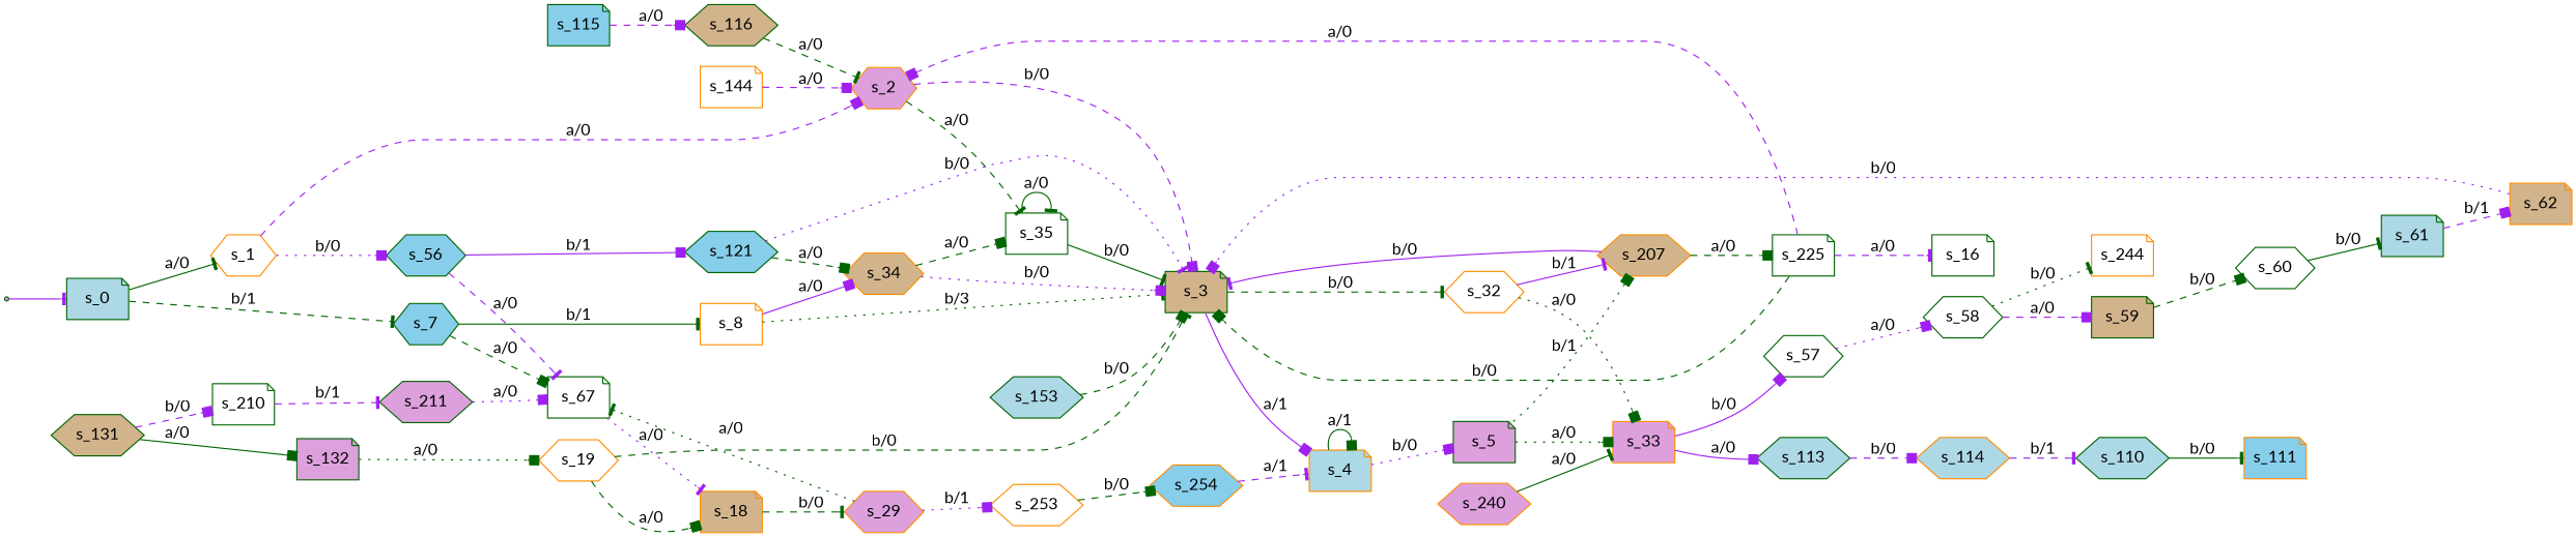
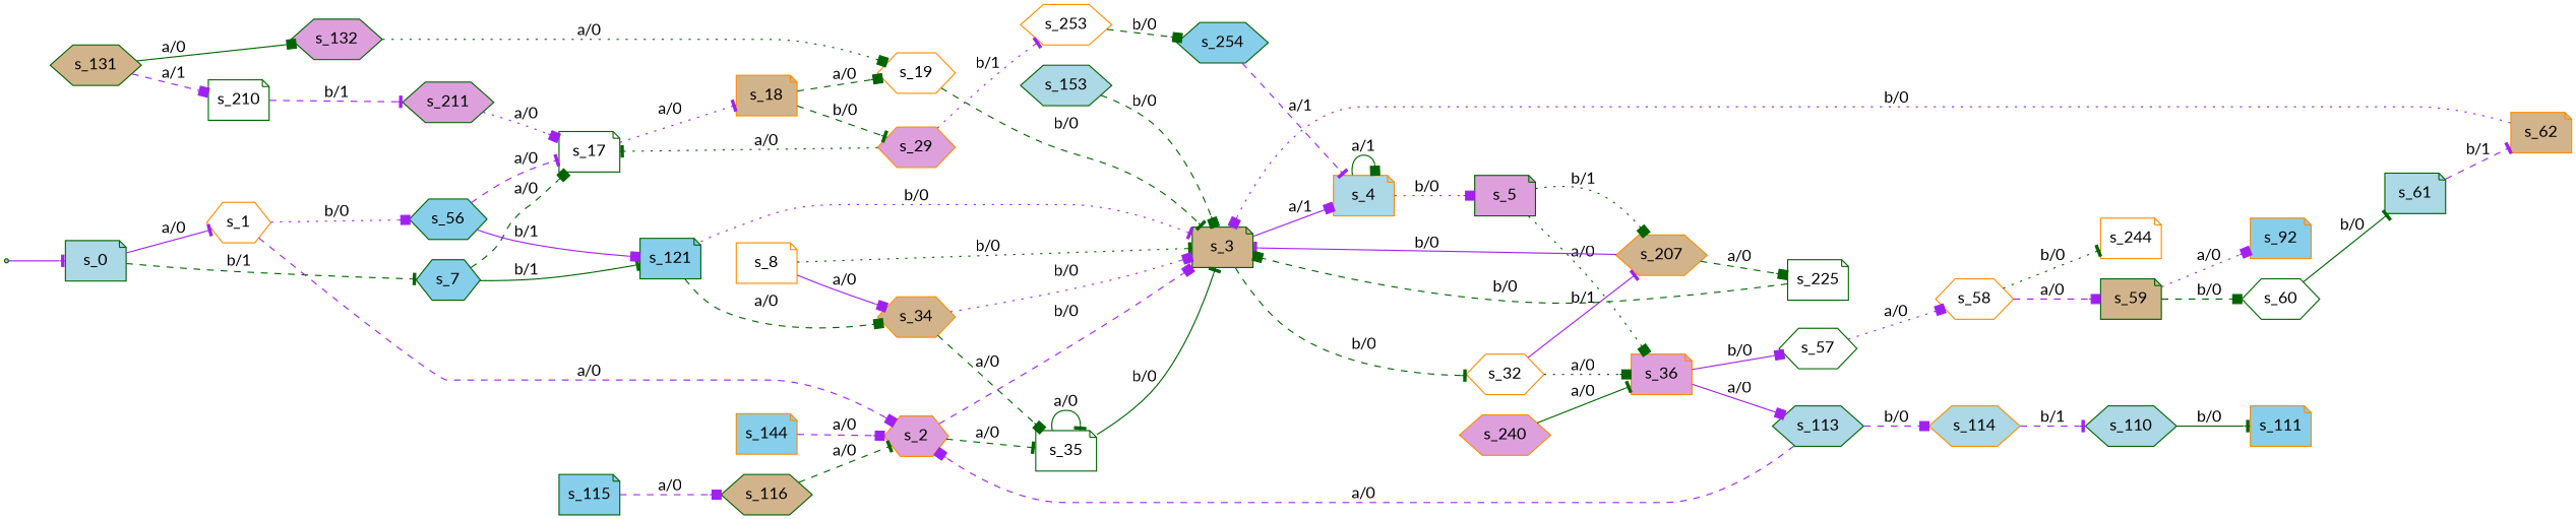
  digraph {
    fontname=Lato
    rankdir=LR
    node [color=darkgreen fillcolor=white fontname=Lato shape=hexagon style=filled]
    edge [arrowhead=box color=purple fontname=Lato style=dashed]
    s_0 [fillcolor=lightblue root=true shape=note]
    s_1 [color=darkorange]
    s_7 [fillcolor=skyblue]
    s_2 [color=darkorange fillcolor=plum]
    s_56 [fillcolor=skyblue]
-   s_17 [shape=note label=s_67]
+   s_17 [shape=note]
    s_8 [color=darkorange shape=note]
    s_3 [fillcolor=tan shape=note]
    s_35 [shape=note]
-   s_121 [fillcolor=skyblue]
+   s_121 [fillcolor=skyblue shape=note]
    s_4 [color=darkorange fillcolor=lightblue shape=note]
    s_32 [color=darkorange]
    s_5 [fillcolor=plum shape=note]
    s_207 [color=darkorange fillcolor=tan]
-   s_33 [color=darkorange fillcolor=plum shape=note]
+   s_33 [color=darkorange fillcolor=plum shape=note label=s_36]
    s_225 [shape=note]
    s_113 [fillcolor=lightblue]
    s_57
-   s_16 [shape=note]
    s_114 [color=darkorange fillcolor=lightblue]
-   s_58
+   s_58 [color=darkorange]
    s_110 [fillcolor=lightblue]
    s_59 [fillcolor=tan shape=note]
    s_244 [color=darkorange shape=note]
    s_60
+   s_92 [color=darkorange fillcolor=skyblue shape=note]
    s_61 [fillcolor=lightblue shape=note]
    s_62 [color=darkorange fillcolor=tan shape=note]
    s_131 [fillcolor=tan]
    s_210 [shape=note]
-   s_132 [fillcolor=plum shape=note]
+   s_132 [fillcolor=plum]
    s_153 [fillcolor=lightblue]
    s_211 [fillcolor=plum]
    s_19 [color=darkorange]
    s_18 [color=darkorange fillcolor=tan shape=note]
    s_29 [color=darkorange fillcolor=plum]
    s_253 [color=darkorange]
-   s_254 [color=darkorange fillcolor=skyblue]
+   s_254 [fillcolor=skyblue]
    s_111 [color=darkorange fillcolor=skyblue shape=note]
    s_115 [fillcolor=skyblue shape=note]
    s_116 [fillcolor=tan]
    s_34 [color=darkorange fillcolor=tan]
-   s_144 [color=darkorange shape=note]
+   s_144 [color=darkorange fillcolor=skyblue shape=note]
    s_240 [color=darkorange fillcolor=plum]
    qi [fillcolor=plum shape=point]
-   s_0 -> s_1 [arrowhead=tee color=darkgreen label="a/0" style=solid]
+   s_0 -> s_1 [arrowhead=tee label="a/0" style=solid]
    s_0 -> s_7 [arrowhead=tee color=darkgreen label="b/1"]
    s_1 -> s_2 [label="a/0"]
    s_1 -> s_56 [label="b/0" style=dotted]
    s_7 -> s_17 [color=darkgreen label="a/0"]
-   s_7 -> s_8 [arrowhead=tee color=darkgreen label="b/1" style=solid]
+   s_7 -> s_121 [arrowhead=tee color=darkgreen label="b/1" style=solid]
    s_2 -> s_3 [label="b/0"]
    s_2 -> s_35 [arrowhead=tee color=darkgreen label="a/0"]
    s_56 -> s_17 [arrowhead=tee label="a/0"]
    s_56 -> s_121 [label="b/1" style=solid]
    s_17 -> s_18 [arrowhead=tee label="a/0" style=dotted]
-   s_8 -> s_3 [arrowhead=tee color=darkgreen label="b/3" style=dotted]
+   s_8 -> s_3 [arrowhead=tee color=darkgreen label="b/0" style=dotted]
    s_8 -> s_34 [label="a/0" style=solid]
    s_3 -> s_4 [label="a/1" style=solid]
    s_3 -> s_32 [arrowhead=tee color=darkgreen label="b/0"]
    s_35 -> s_3 [arrowhead=tee color=darkgreen label="b/0" style=solid]
    s_35 -> s_35 [arrowhead=tee color=darkgreen label="a/0" style=solid]
    s_121 -> s_3 [arrowhead=tee label="b/0" style=dotted]
    s_121 -> s_34 [color=darkgreen label="a/0"]
    s_4 -> s_4 [color=darkgreen label="a/1" style=solid]
    s_4 -> s_5 [label="b/0" style=dotted]
    s_32 -> s_207 [arrowhead=tee label="b/1" style=solid]
    s_32 -> s_33 [color=darkgreen label="a/0" style=dotted]
    s_5 -> s_207 [color=darkgreen label="b/1" style=dotted]
    s_5 -> s_33 [color=darkgreen label="a/0" style=dotted]
    s_207 -> s_3 [arrowhead=tee label="b/0" style=solid]
    s_207 -> s_225 [color=darkgreen label="a/0"]
    s_33 -> s_113 [label="a/0" style=solid]
    s_33 -> s_57 [label="b/0" style=solid]
    s_225 -> s_3 [color=darkgreen label="b/0"]
-   s_225 -> s_16 [arrowhead=tee label="a/0"]
-   s_225 -> s_2 [label="a/0"]
+   s_113 -> s_2 [label="a/0"]
    s_113 -> s_114 [label="b/0"]
    s_57 -> s_58 [label="a/0" style=dotted]
    s_114 -> s_110 [arrowhead=tee label="b/1"]
    s_58 -> s_59 [label="a/0"]
    s_58 -> s_244 [arrowhead=tee color=darkgreen label="b/0" style=dotted]
    s_110 -> s_111 [arrowhead=tee color=darkgreen label="b/0" style=solid]
    s_59 -> s_60 [color=darkgreen label="b/0"]
+   s_59 -> s_92 [label="a/0" style=dotted]
    s_60 -> s_61 [arrowhead=tee color=darkgreen label="b/0" style=solid]
-   s_61 -> s_62 [label="b/1"]
+   s_61 -> s_62 [arrowhead=tee label="b/1"]
    s_62 -> s_3 [label="b/0" style=dotted]
-   s_131 -> s_210 [label="b/0"]
+   s_131 -> s_210 [label="a/1"]
    s_131 -> s_132 [color=darkgreen label="a/0" style=solid]
    s_210 -> s_211 [arrowhead=tee label="b/1"]
    s_132 -> s_19 [color=darkgreen label="a/0" style=dotted]
    s_153 -> s_3 [color=darkgreen label="b/0"]
    s_211 -> s_17 [label="a/0" style=dotted]
    s_19 -> s_3 [arrowhead=tee color=darkgreen label="b/0"]
-   s_19 -> s_18 [color=darkgreen label="a/0"]
+   s_18 -> s_19 [color=darkgreen label="a/0"]
    s_18 -> s_29 [arrowhead=tee color=darkgreen label="b/0"]
    s_29 -> s_17 [arrowhead=tee color=darkgreen label="a/0" style=dotted]
-   s_29 -> s_253 [label="b/1" style=dotted]
+   s_29 -> s_253 [arrowhead=tee label="b/1" style=dotted]
    s_253 -> s_254 [color=darkgreen label="b/0"]
    s_254 -> s_4 [arrowhead=tee label="a/1"]
    s_115 -> s_116 [label="a/0"]
    s_116 -> s_2 [arrowhead=tee color=darkgreen label="a/0"]
    s_34 -> s_3 [label="b/0" style=dotted]
    s_34 -> s_35 [color=darkgreen label="a/0"]
    s_144 -> s_2 [label="a/0"]
    s_240 -> s_33 [arrowhead=tee color=darkgreen label="a/0" style=solid]
    qi -> s_0 [arrowhead=tee style=solid]
  }
